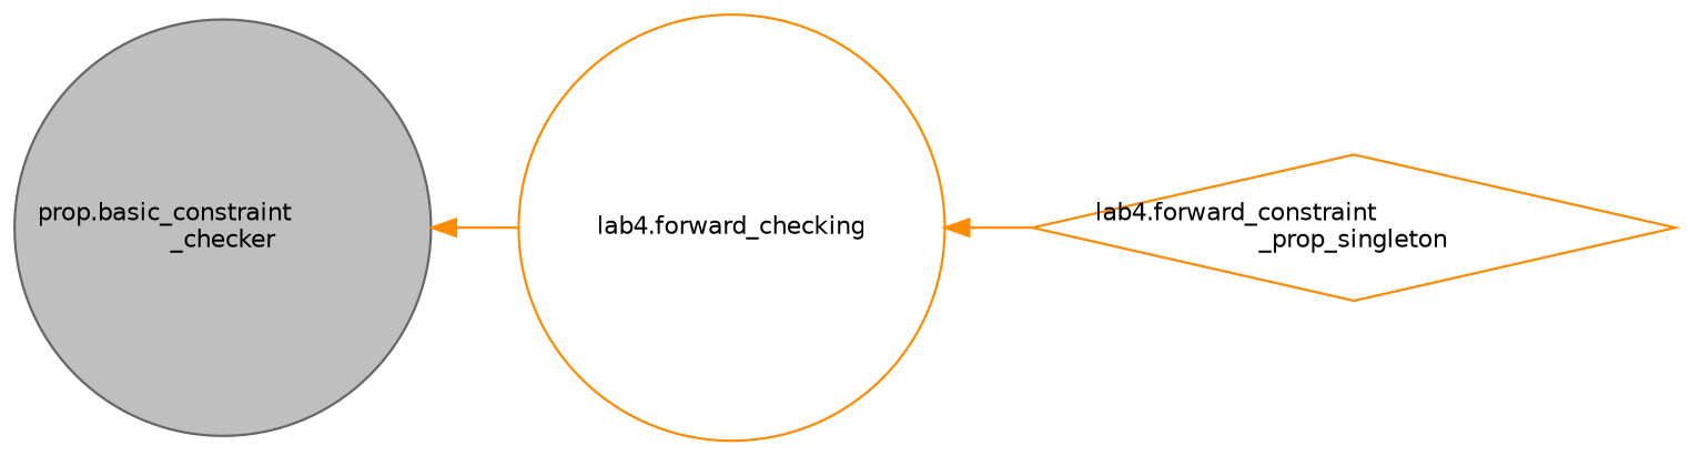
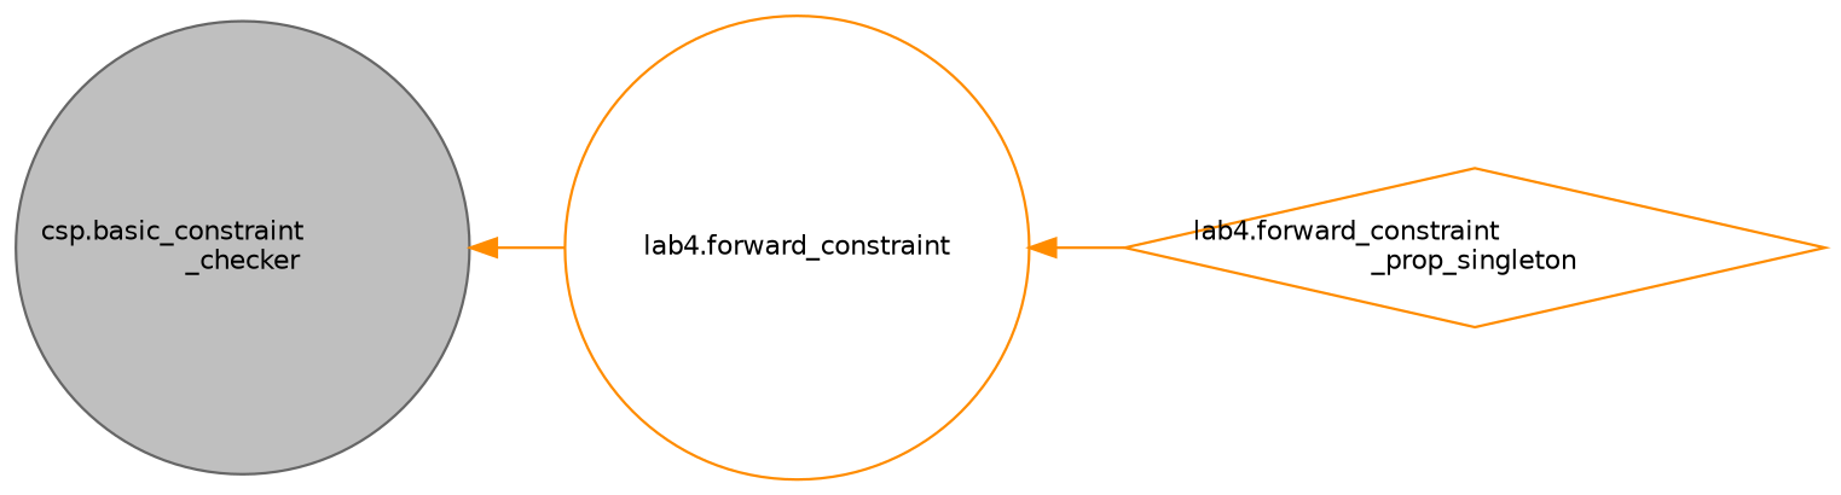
  digraph {
    rankdir=LR
    node [color=darkorange fillcolor=white fontname=Helvetica fontsize=10 shape=circle style=filled]
    edge [color=darkorange dir=back fontname=Helvetica fontsize=10 labelfontname=Helvetica labelfontsize=10 style=solid]
-   n1 [color=gray40 fillcolor=grey75 fontcolor=black height=0.2 label="prop.basic_constraint\l_checker" width=0.4]
-   n2 [height=0.2 label="lab4.forward_checking" width=0.4]
+   n1 [color=gray40 fillcolor=grey75 fontcolor=black height=0.2 label="csp.basic_constraint\l_checker" width=0.4]
+   n2 [height=0.2 label="lab4.forward_constraint" width=0.4]
    n3 [height=0.2 label="lab4.forward_constraint\l_prop_singleton" shape=diamond width=0.4]
    n1 -> n2
    n2 -> n3
  }
